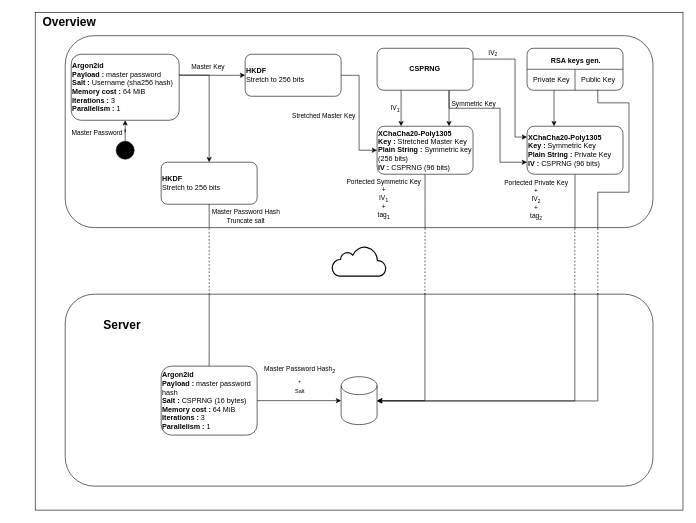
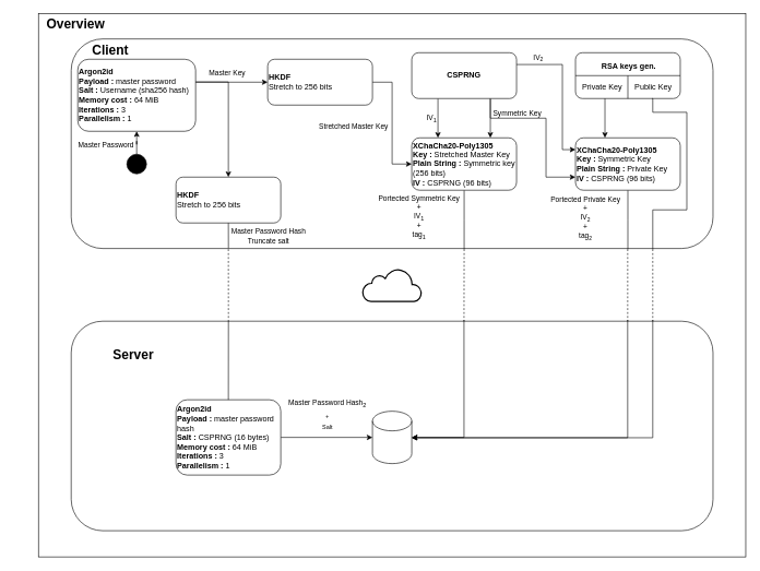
  <mxCell id="0" />
  <mxCell id="1" parent="0" />
  <mxCell id="2" value="" style="rounded=0;whiteSpace=wrap;html=1;fillColor=none;" parent="1" vertex="1"><mxGeometry x="58" y="20" width="1080" height="830" as="geometry" /></mxCell>
  <mxCell id="3" value="" style="rounded=1;whiteSpace=wrap;html=1;fillColor=none;" parent="1" vertex="1"><mxGeometry x="108" y="59" width="980" height="320" as="geometry" /></mxCell>
  <mxCell id="4" value="" style="edgeStyle=orthogonalEdgeStyle;rounded=0;orthogonalLoop=1;jettySize=auto;html=1;exitX=0.99;exitY=0.346;exitDx=0;exitDy=0;exitPerimeter=0;" parent="1" source="7" target="10" edge="1"><mxGeometry relative="1" as="geometry"><Array as="points"><mxPoint x="296" y="125" /></Array></mxGeometry></mxCell>
  <mxCell id="5" value="Master Key" style="edgeLabel;html=1;align=center;verticalAlign=middle;resizable=0;points=[];" parent="4" vertex="1" connectable="0"><mxGeometry x="-0.197" y="2" relative="1" as="geometry"><mxPoint x="6" y="-13" as="offset" /></mxGeometry></mxCell>
  <mxCell id="6" value="" style="edgeStyle=orthogonalEdgeStyle;rounded=0;orthogonalLoop=1;jettySize=auto;html=1;exitX=0.999;exitY=0.315;exitDx=0;exitDy=0;exitPerimeter=0;" parent="1" edge="1"><mxGeometry relative="1" as="geometry"><mxPoint x="297.82" y="124.65" as="sourcePoint" /><mxPoint x="348" y="270" as="targetPoint" /><Array as="points"><mxPoint x="348" y="125" /></Array></mxGeometry></mxCell>
  <mxCell id="7" value="&lt;b&gt;Argon2id&lt;br&gt;Payload : &lt;/b&gt;master password&lt;br&gt;&lt;b&gt;Salt : &lt;/b&gt;Username (sha256 hash)&lt;br&gt;&lt;b&gt;Memory cost : &lt;/b&gt;64 MiB&lt;br&gt;&lt;b&gt;Iterations : &lt;/b&gt;3&lt;br&gt;&lt;b&gt;Parallelism : &lt;/b&gt;1" style="rounded=1;whiteSpace=wrap;html=1;align=left;" parent="1" vertex="1"><mxGeometry x="118" y="90" width="180" height="110" as="geometry" /></mxCell>
  <mxCell id="8" value="" style="edgeStyle=orthogonalEdgeStyle;rounded=0;orthogonalLoop=1;jettySize=auto;html=1;" parent="1" source="10" target="24" edge="1"><mxGeometry relative="1" as="geometry"><Array as="points"><mxPoint x="598" y="125" /><mxPoint x="598" y="250" /></Array></mxGeometry></mxCell>
  <mxCell id="9" value="Stretched Master Key" style="edgeLabel;html=1;align=center;verticalAlign=middle;resizable=0;points=[];" parent="8" vertex="1" connectable="0"><mxGeometry x="0.071" y="-2" relative="1" as="geometry"><mxPoint x="-58" y="-2" as="offset" /></mxGeometry></mxCell>
  <mxCell id="10" value="&lt;b&gt;HKDF&lt;/b&gt;&lt;br&gt;Stretch to 256 bits" style="rounded=1;whiteSpace=wrap;html=1;align=left;" parent="1" vertex="1"><mxGeometry x="408" y="90" width="160" height="70" as="geometry" /></mxCell>
  <mxCell id="11" value="&lt;b&gt;HKDF&lt;/b&gt;&lt;br&gt;Stretch to 256 bits" style="rounded=1;whiteSpace=wrap;html=1;align=left;" parent="1" vertex="1"><mxGeometry x="268" y="270" width="160" height="70" as="geometry" /></mxCell>
  <mxCell id="12" value="" style="rounded=1;whiteSpace=wrap;html=1;fillColor=none;" parent="1" vertex="1"><mxGeometry x="108" y="490" width="980" height="320" as="geometry" /></mxCell>
  <mxCell id="13" value="" style="group" parent="1" vertex="1" connectable="0"><mxGeometry x="553" y="410" width="90" height="50" as="geometry" /></mxCell>
  <mxCell id="14" value="" style="html=1;verticalLabelPosition=bottom;align=center;labelBackgroundColor=#ffffff;verticalAlign=top;strokeWidth=2;strokeColor=#000000;shadow=0;dashed=0;shape=mxgraph.ios7.icons.cloud;perimeterSpacing=0;" parent="13" vertex="1"><mxGeometry width="90" height="50" as="geometry" /></mxCell>
  <mxCell id="15" value="" style="endArrow=none;html=1;rounded=0;entryX=0.5;entryY=1;entryDx=0;entryDy=0;exitX=0.245;exitY=0.999;exitDx=0;exitDy=0;exitPerimeter=0;" parent="1" source="3" target="11" edge="1"><mxGeometry width="50" height="50" relative="1" as="geometry"><mxPoint x="348" y="379" as="sourcePoint" /><mxPoint x="488" y="270" as="targetPoint" /></mxGeometry></mxCell>
  <mxCell id="16" value="Master Password Hash&lt;br&gt;Truncate salt" style="edgeLabel;html=1;align=center;verticalAlign=middle;resizable=0;points=[];" parent="15" vertex="1" connectable="0"><mxGeometry x="0.042" y="-1" relative="1" as="geometry"><mxPoint x="59" y="1" as="offset" /></mxGeometry></mxCell>
  <mxCell id="17" value="" style="endArrow=none;dashed=1;html=1;rounded=0;entryX=0.245;entryY=0;entryDx=0;entryDy=0;entryPerimeter=0;" parent="1" target="12" edge="1"><mxGeometry width="50" height="50" relative="1" as="geometry"><mxPoint x="348" y="380" as="sourcePoint" /><mxPoint x="348" y="480" as="targetPoint" /></mxGeometry></mxCell>
  <mxCell id="18" value="" style="edgeStyle=orthogonalEdgeStyle;rounded=0;orthogonalLoop=1;jettySize=auto;html=1;entryX=0;entryY=0.5;entryDx=0;entryDy=0;entryPerimeter=0;" parent="1" source="20" target="45" edge="1"><mxGeometry relative="1" as="geometry"><mxPoint x="508" y="650" as="targetPoint" /></mxGeometry></mxCell>
  <mxCell id="19" value="Master Password Hash&lt;sub&gt;2&lt;br&gt;+&lt;br&gt;Salt&lt;br&gt;&lt;/sub&gt;" style="edgeLabel;html=1;align=center;verticalAlign=middle;resizable=0;points=[];" parent="18" vertex="1" connectable="0"><mxGeometry x="-0.329" y="-2" relative="1" as="geometry"><mxPoint x="23" y="-37" as="offset" /></mxGeometry></mxCell>
  <mxCell id="20" value="&lt;b&gt;Argon2id&lt;br&gt;Payload : &lt;/b&gt;master password hash&lt;br&gt;&lt;b&gt;Salt : &lt;/b&gt;CSPRNG (16 bytes)&lt;br&gt;&lt;b style=&quot;border-color: var(--border-color);&quot;&gt;Memory cost :&amp;nbsp;&lt;/b&gt;64 MiB&lt;br style=&quot;border-color: var(--border-color);&quot;&gt;&lt;b style=&quot;border-color: var(--border-color);&quot;&gt;Iterations :&amp;nbsp;&lt;/b&gt;3&lt;br style=&quot;border-color: var(--border-color);&quot;&gt;&lt;b style=&quot;border-color: var(--border-color);&quot;&gt;Parallelism :&amp;nbsp;&lt;/b&gt;1" style="rounded=1;whiteSpace=wrap;html=1;align=left;" parent="1" vertex="1"><mxGeometry x="268" y="610" width="160" height="115" as="geometry" /></mxCell>
  <mxCell id="21" value="" style="endArrow=none;html=1;rounded=0;entryX=0.245;entryY=-0.001;entryDx=0;entryDy=0;entryPerimeter=0;exitX=0.5;exitY=0;exitDx=0;exitDy=0;" parent="1" source="20" target="12" edge="1"><mxGeometry width="50" height="50" relative="1" as="geometry"><mxPoint x="348" y="540" as="sourcePoint" /><mxPoint x="347.76" y="490" as="targetPoint" /></mxGeometry></mxCell>
  <mxCell id="22" value="" style="edgeStyle=orthogonalEdgeStyle;rounded=0;orthogonalLoop=1;jettySize=auto;html=1;endArrow=none;endFill=0;" parent="1" source="24" edge="1"><mxGeometry relative="1" as="geometry"><mxPoint x="708" y="380" as="targetPoint" /></mxGeometry></mxCell>
  <mxCell id="23" value="Portected Symmetric Key&lt;br&gt;+&lt;br&gt;IV&lt;sub&gt;1&lt;/sub&gt;&lt;br&gt;+&lt;br&gt;tag&lt;sub&gt;1&lt;/sub&gt;" style="edgeLabel;html=1;align=center;verticalAlign=middle;resizable=0;points=[];" parent="22" vertex="1" connectable="0"><mxGeometry x="0.203" y="4" relative="1" as="geometry"><mxPoint x="-74" y="-12" as="offset" /></mxGeometry></mxCell>
  <mxCell id="24" value="&lt;b&gt;XChaCha20-Poly1305&lt;br&gt;Key : &lt;/b&gt;Stretched Master Key&lt;br&gt;&lt;b&gt;Plain String : &lt;/b&gt;Symmetric key (256 bits)&lt;br&gt;&lt;b&gt;IV : &lt;/b&gt;CSPRNG (96 bits)&amp;nbsp;" style="rounded=1;whiteSpace=wrap;html=1;align=left;" parent="1" vertex="1"><mxGeometry x="628" y="210" width="160" height="80" as="geometry" /></mxCell>
  <mxCell id="25" value="" style="edgeStyle=orthogonalEdgeStyle;rounded=0;orthogonalLoop=1;jettySize=auto;html=1;endArrow=none;endFill=0;" parent="1" source="26" edge="1"><mxGeometry relative="1" as="geometry"><mxPoint x="958" y="380" as="targetPoint" /></mxGeometry></mxCell>
  <mxCell id="26" value="&lt;b&gt;XChaCha20-Poly1305&lt;br&gt;Key : &lt;/b&gt;Symmetric Key&lt;br&gt;&lt;b&gt;Plain String : &lt;/b&gt;Private Key&lt;br&gt;&lt;b&gt;IV : &lt;/b&gt;CSPRNG (96 bits)&amp;nbsp;" style="rounded=1;whiteSpace=wrap;html=1;align=left;" parent="1" vertex="1"><mxGeometry x="878" y="210" width="160" height="80" as="geometry" /></mxCell>
  <mxCell id="27" value="" style="edgeStyle=orthogonalEdgeStyle;rounded=0;orthogonalLoop=1;jettySize=auto;html=1;" parent="1" source="33" target="24" edge="1"><mxGeometry relative="1" as="geometry"><Array as="points"><mxPoint x="668" y="180" /><mxPoint x="668" y="180" /></Array></mxGeometry></mxCell>
  <mxCell id="28" value="IV&lt;sub&gt;1&lt;/sub&gt;" style="edgeLabel;html=1;align=center;verticalAlign=middle;resizable=0;points=[];" parent="27" vertex="1" connectable="0"><mxGeometry x="0.389" relative="1" as="geometry"><mxPoint x="-11" y="-12" as="offset" /></mxGeometry></mxCell>
  <mxCell id="29" value="" style="edgeStyle=orthogonalEdgeStyle;rounded=0;orthogonalLoop=1;jettySize=auto;html=1;" parent="1" source="33" target="24" edge="1"><mxGeometry relative="1" as="geometry"><Array as="points"><mxPoint x="748" y="180" /><mxPoint x="748" y="180" /></Array></mxGeometry></mxCell>
  <mxCell id="30" value="Symmetric Key" style="edgeLabel;html=1;align=center;verticalAlign=middle;resizable=0;points=[];" parent="29" vertex="1" connectable="0"><mxGeometry x="0.119" y="1" relative="1" as="geometry"><mxPoint x="39" y="-13" as="offset" /></mxGeometry></mxCell>
  <mxCell id="31" value="" style="edgeStyle=orthogonalEdgeStyle;rounded=0;orthogonalLoop=1;jettySize=auto;html=1;" parent="1" edge="1"><mxGeometry relative="1" as="geometry"><mxPoint x="788" y="98.029" as="sourcePoint" /><mxPoint x="878" y="228" as="targetPoint" /><Array as="points"><mxPoint x="858" y="98" /><mxPoint x="858" y="228" /></Array></mxGeometry></mxCell>
  <mxCell id="32" value="" style="edgeStyle=orthogonalEdgeStyle;rounded=0;orthogonalLoop=1;jettySize=auto;html=1;entryX=0;entryY=0.75;entryDx=0;entryDy=0;" parent="1" source="33" target="26" edge="1"><mxGeometry relative="1" as="geometry"><Array as="points"><mxPoint x="748" y="180" /><mxPoint x="833" y="180" /><mxPoint x="833" y="270" /></Array></mxGeometry></mxCell>
  <mxCell id="33" value="&lt;b&gt;CSPRNG&lt;/b&gt;" style="rounded=1;whiteSpace=wrap;html=1;align=center;" parent="1" vertex="1"><mxGeometry x="628" y="80" width="160" height="70" as="geometry" /></mxCell>
  <mxCell id="34" value="" style="group" parent="1" vertex="1" connectable="0"><mxGeometry x="878" y="80" width="160" height="70" as="geometry" /></mxCell>
  <mxCell id="35" value="&lt;b&gt;&amp;nbsp;RSA keys gen.&lt;br&gt;&lt;br&gt;&lt;br&gt;&lt;/b&gt;" style="rounded=1;whiteSpace=wrap;html=1;align=center;" parent="34" vertex="1"><mxGeometry width="160" height="70" as="geometry" /></mxCell>
  <mxCell id="36" value="" style="endArrow=none;html=1;rounded=0;entryX=0;entryY=0.5;entryDx=0;entryDy=0;exitX=1;exitY=0.5;exitDx=0;exitDy=0;" parent="34" source="35" target="35" edge="1"><mxGeometry width="50" height="50" relative="1" as="geometry"><mxPoint x="-70" y="140" as="sourcePoint" /><mxPoint x="-20" y="90" as="targetPoint" /></mxGeometry></mxCell>
  <mxCell id="37" value="" style="endArrow=none;html=1;rounded=0;entryX=0.5;entryY=1;entryDx=0;entryDy=0;" parent="34" target="35" edge="1"><mxGeometry width="50" height="50" relative="1" as="geometry"><mxPoint x="80" y="35" as="sourcePoint" /><mxPoint x="10" y="45" as="targetPoint" /></mxGeometry></mxCell>
  <mxCell id="38" value="Public Key" style="text;html=1;strokeColor=none;fillColor=none;align=center;verticalAlign=middle;whiteSpace=wrap;rounded=0;" parent="34" vertex="1"><mxGeometry x="89" y="38" width="60" height="30" as="geometry" /></mxCell>
  <mxCell id="39" value="Private Key" style="text;html=1;strokeColor=none;fillColor=none;align=center;verticalAlign=middle;whiteSpace=wrap;rounded=0;" parent="34" vertex="1"><mxGeometry x="6" y="37" width="70" height="30" as="geometry" /></mxCell>
  <mxCell id="40" value="" style="edgeStyle=orthogonalEdgeStyle;rounded=0;orthogonalLoop=1;jettySize=auto;html=1;" parent="1" edge="1"><mxGeometry relative="1" as="geometry"><mxPoint x="923" y="150" as="sourcePoint" /><mxPoint x="923" y="210" as="targetPoint" /></mxGeometry></mxCell>
  <mxCell id="41" value="" style="edgeStyle=orthogonalEdgeStyle;rounded=0;orthogonalLoop=1;jettySize=auto;html=1;strokeColor=default;endArrow=none;endFill=0;" parent="1" edge="1"><mxGeometry relative="1" as="geometry"><mxPoint x="995" y="150" as="sourcePoint" /><mxPoint x="996" y="380" as="targetPoint" /><Array as="points"><mxPoint x="996" y="150" /><mxPoint x="996" y="171" /><mxPoint x="1048" y="171" /><mxPoint x="1048" y="320" /><mxPoint x="996" y="320" /></Array></mxGeometry></mxCell>
  <mxCell id="42" value="" style="endArrow=none;dashed=1;html=1;rounded=0;entryX=0.245;entryY=0;entryDx=0;entryDy=0;entryPerimeter=0;" parent="1" edge="1"><mxGeometry width="50" height="50" relative="1" as="geometry"><mxPoint x="996" y="380" as="sourcePoint" /><mxPoint x="996" y="490" as="targetPoint" /></mxGeometry></mxCell>
  <mxCell id="43" value="IV&lt;font size=&quot;1&quot;&gt;&lt;sub&gt;2&lt;/sub&gt;&lt;/font&gt;" style="edgeLabel;html=1;align=center;verticalAlign=middle;resizable=0;points=[];" parent="1" vertex="1" connectable="0"><mxGeometry x="667.029" y="189.714" as="geometry"><mxPoint x="153" y="-102" as="offset" /></mxGeometry></mxCell>
  <mxCell id="44" value="" style="endArrow=none;dashed=1;html=1;rounded=0;entryX=0.245;entryY=0;entryDx=0;entryDy=0;entryPerimeter=0;" parent="1" edge="1"><mxGeometry width="50" height="50" relative="1" as="geometry"><mxPoint x="957.71" y="380" as="sourcePoint" /><mxPoint x="957.71" y="490" as="targetPoint" /></mxGeometry></mxCell>
  <mxCell id="45" value="" style="shape=cylinder3;whiteSpace=wrap;html=1;boundedLbl=1;backgroundOutline=1;size=15;" parent="1" vertex="1"><mxGeometry x="568" y="627.5" width="60" height="80" as="geometry" /></mxCell>
  <mxCell id="46" value="" style="endArrow=none;dashed=1;html=1;rounded=0;entryX=0.612;entryY=0;entryDx=0;entryDy=0;entryPerimeter=0;" parent="1" target="12" edge="1"><mxGeometry width="50" height="50" relative="1" as="geometry"><mxPoint x="708" y="380" as="sourcePoint" /><mxPoint x="708.5" y="490" as="targetPoint" /></mxGeometry></mxCell>
  <mxCell id="47" value="Portected Private Key&lt;br&gt;+&lt;br&gt;IV&lt;font size=&quot;1&quot;&gt;&lt;sub&gt;2&lt;/sub&gt;&lt;/font&gt;&lt;br&gt;+&lt;br&gt;tag&lt;font size=&quot;1&quot;&gt;&lt;sub&gt;2&lt;/sub&gt;&lt;/font&gt;" style="edgeLabel;html=1;align=center;verticalAlign=middle;resizable=0;points=[];" parent="1" vertex="1" connectable="0"><mxGeometry x="892" y="332.001" as="geometry" /></mxCell>
  <mxCell id="48" value="" style="edgeStyle=orthogonalEdgeStyle;rounded=0;orthogonalLoop=1;jettySize=auto;html=1;entryX=1;entryY=0.5;entryDx=0;entryDy=0;entryPerimeter=0;exitX=0.612;exitY=-0.006;exitDx=0;exitDy=0;exitPerimeter=0;" parent="1" source="12" target="45" edge="1"><mxGeometry relative="1" as="geometry"><mxPoint x="738" y="620" as="sourcePoint" /><mxPoint x="878" y="620" as="targetPoint" /><Array as="points"><mxPoint x="708" y="667" /></Array></mxGeometry></mxCell>
  <mxCell id="49" value="" style="edgeStyle=orthogonalEdgeStyle;rounded=0;orthogonalLoop=1;jettySize=auto;html=1;exitX=0.867;exitY=0;exitDx=0;exitDy=0;exitPerimeter=0;" parent="1" edge="1"><mxGeometry relative="1" as="geometry"><mxPoint x="957.66" y="488" as="sourcePoint" /><mxPoint x="628" y="668" as="targetPoint" /><Array as="points"><mxPoint x="958" y="668" /></Array></mxGeometry></mxCell>
+ <mxCell id="50" value="&lt;font style=&quot;font-size: 20px;&quot;&gt;&lt;b&gt;Client&lt;/b&gt;&lt;/font&gt;" style="text;html=1;strokeColor=none;fillColor=none;align=center;verticalAlign=middle;whiteSpace=wrap;rounded=0;" parent="1" vertex="1"><mxGeometry x="138" y="60" width="60" height="30" as="geometry" /></mxCell>
  <mxCell id="51" value="&lt;font style=&quot;font-size: 20px;&quot;&gt;&lt;b&gt;Server&lt;/b&gt;&lt;/font&gt;" style="text;html=1;strokeColor=none;fillColor=none;align=center;verticalAlign=middle;whiteSpace=wrap;rounded=0;" parent="1" vertex="1"><mxGeometry x="173" y="525" width="60" height="30" as="geometry" /></mxCell>
  <mxCell id="52" value="" style="edgeStyle=orthogonalEdgeStyle;rounded=0;orthogonalLoop=1;jettySize=auto;html=1;" parent="1" source="54" target="7" edge="1"><mxGeometry relative="1" as="geometry" /></mxCell>
  <mxCell id="53" value="Master Password" style="edgeLabel;html=1;align=center;verticalAlign=middle;resizable=0;points=[];" parent="52" vertex="1" connectable="0"><mxGeometry x="-0.05" relative="1" as="geometry"><mxPoint x="-48" y="4" as="offset" /></mxGeometry></mxCell>
  <mxCell id="54" value="" style="ellipse;fillColor=strokeColor;html=1;" parent="1" vertex="1"><mxGeometry x="193" y="235" width="30" height="30" as="geometry" /></mxCell>
  <mxCell id="55" value="" style="edgeStyle=orthogonalEdgeStyle;rounded=0;orthogonalLoop=1;jettySize=auto;html=1;exitX=0.867;exitY=0;exitDx=0;exitDy=0;exitPerimeter=0;" edge="1" parent="1"><mxGeometry relative="1" as="geometry"><mxPoint x="996" y="488" as="sourcePoint" /><mxPoint x="628" y="668" as="targetPoint" /><Array as="points"><mxPoint x="996" y="668" /></Array></mxGeometry></mxCell>
  <mxCell id="56" value="&lt;font style=&quot;font-size: 20px;&quot;&gt;&lt;b&gt;Overview&lt;/b&gt;&lt;/font&gt;" style="text;html=1;strokeColor=none;fillColor=none;align=center;verticalAlign=middle;whiteSpace=wrap;rounded=0;" vertex="1" parent="1"><mxGeometry x="20" y="20" width="190" height="30" as="geometry" /></mxCell>
